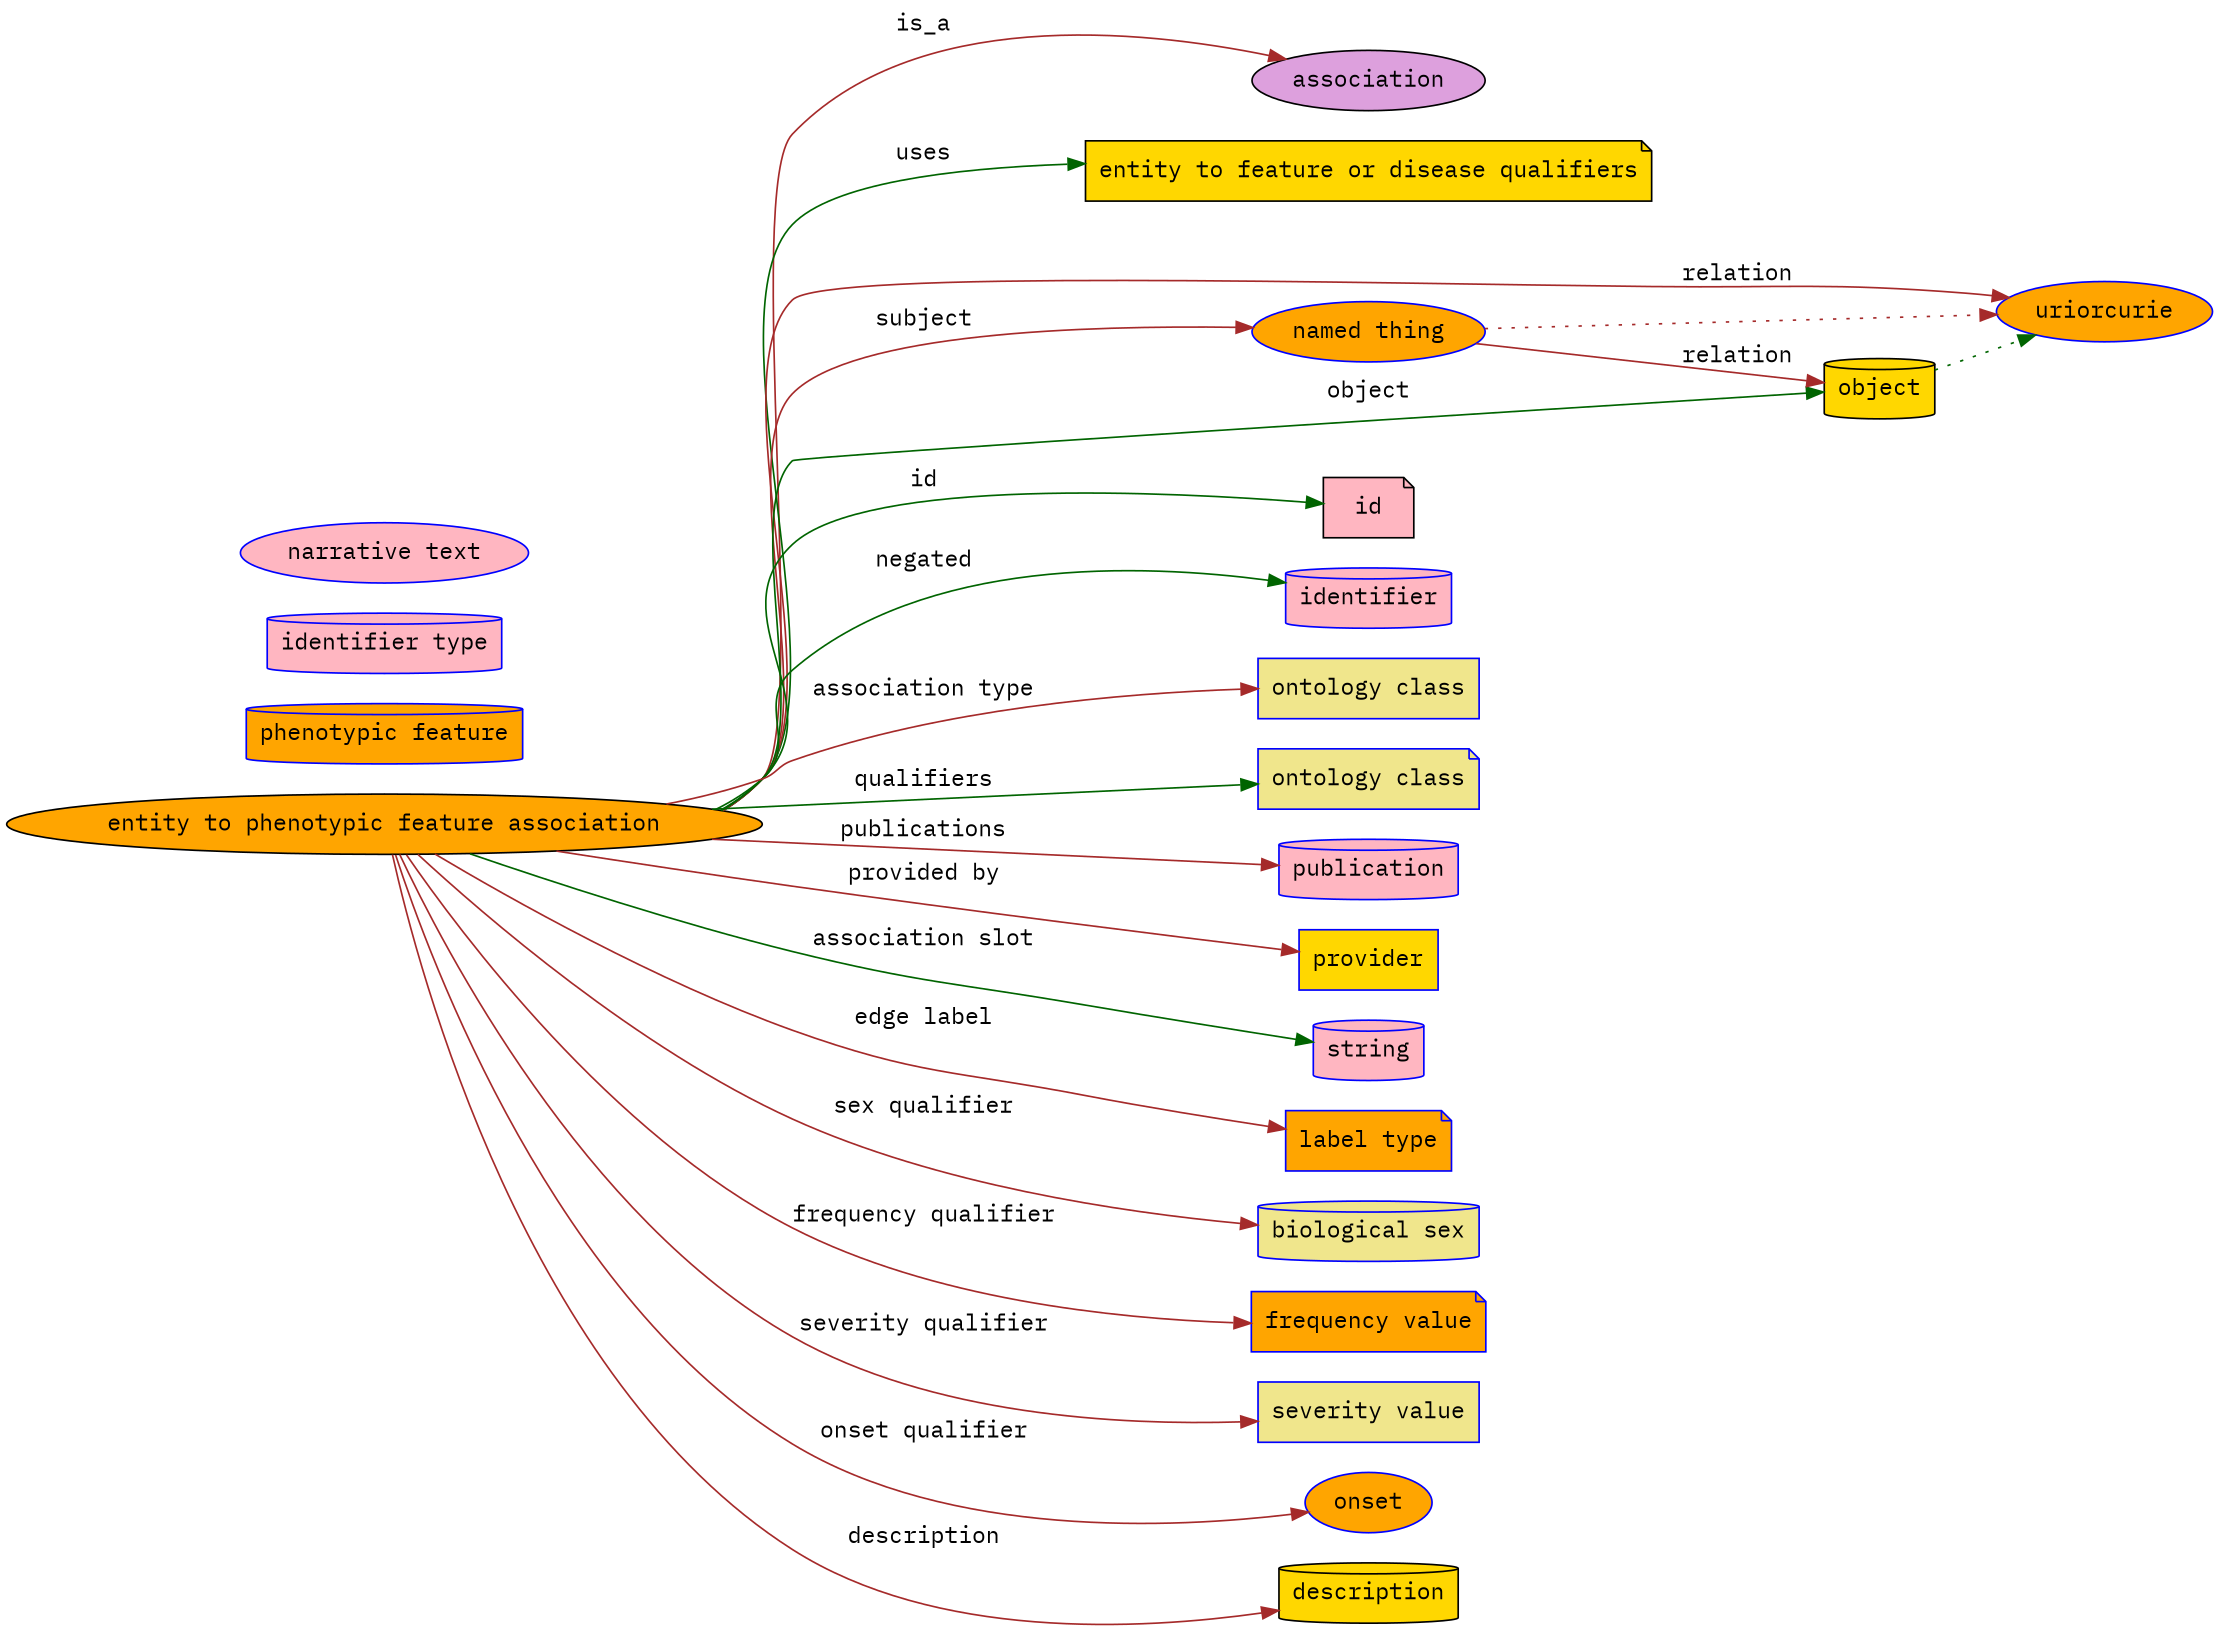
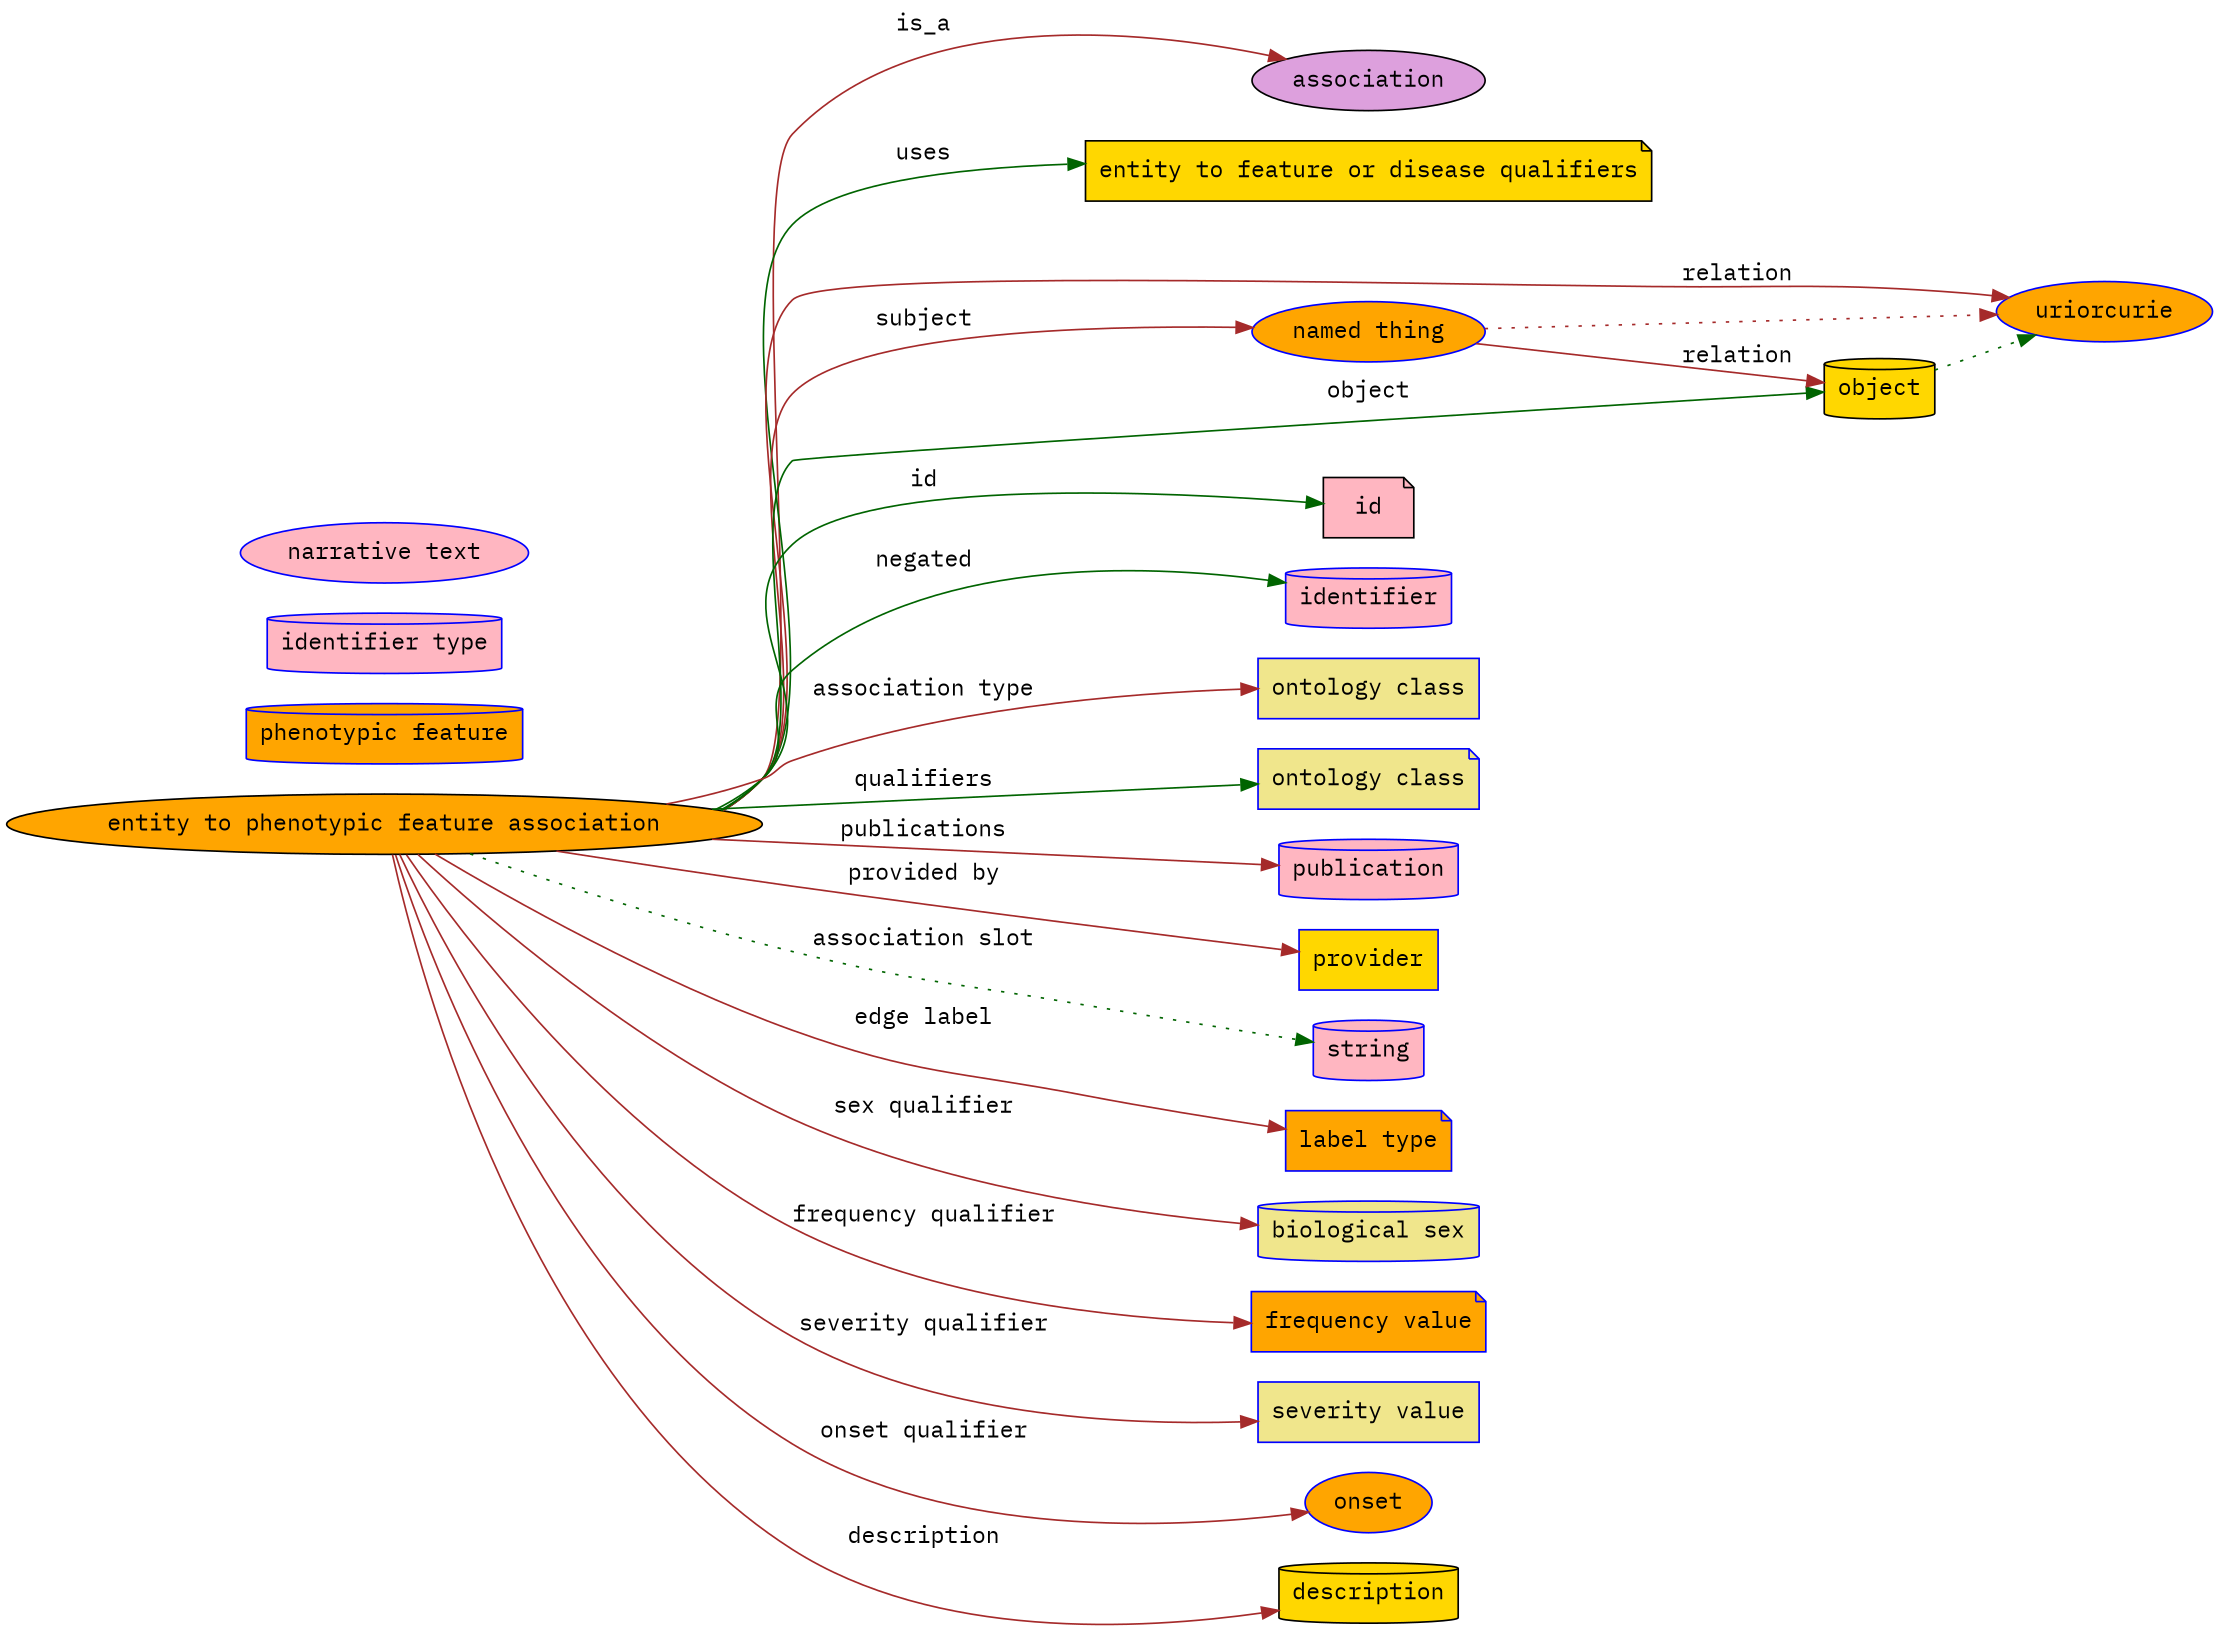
  digraph {
    fontname="IBM Plex Mono"
    rankdir=LR
    node [fillcolor=orange fontname="IBM Plex Mono" shape=cylinder style=filled color=blue]
    edge [color=brown fontname="IBM Plex Mono" style=solid]
    n1 [height=0.5 label="entity to phenotypic feature association" shape=ellipse width=4.1417 color=""]
    association [fillcolor=plum height=0.5 shape=ellipse width=1.3723 color=""]
    "entity to feature or disease qualifiers" [fillcolor=gold height=0.5 shape=note width=3.8483 color=""]
    n4 [height=0.5 label="named thing" shape=ellipse width=1.5019]
    n5 [height=0.5 label=uriorcurie shape=ellipse width=1.2492]
    object [fillcolor=gold height=0.5 width=0.88096 color=""]
    id [fillcolor=lightpink height=0.5 shape=note width=0.75 color=""]
    n8 [fillcolor=lightpink height=0.5 label=identifier width=1.0584]
    n9 [fillcolor=khaki height=0.5 label="ontology class" shape=box width=1.6931]
    n10 [fillcolor=khaki height=0.5 label="ontology class" shape=note width=1.6931]
    n11 [fillcolor=lightpink height=0.5 label=publication width=1.3859]
    n12 [fillcolor=gold height=0.5 label=provider shape=box width=1.1129]
    n13 [fillcolor=lightpink height=0.5 label=string width=0.8403]
    n14 [height=0.5 label="label type" shape=note width=1.2425]
    n15 [fillcolor=khaki height=0.5 label="biological sex" width=1.652]
    n16 [height=0.5 label="frequency value" shape=note width=1.8561]
    n17 [fillcolor=khaki height=0.5 label="severity value" shape=box width=1.6517]
    n18 [height=0.5 label=onset shape=ellipse width=0.79928]
    description [fillcolor=gold height=0.5 width=1.3723 color=""]
    n20 [height=0.5 label="phenotypic feature" width=2.1155]
    n21 [fillcolor=lightpink height=0.5 label="identifier type" width=1.652]
    n22 [fillcolor=lightpink height=0.5 label="narrative text" shape=ellipse width=1.5834]
    n1 -> association [label=is_a style=""]
    n1 -> "entity to feature or disease qualifiers" [color=darkgreen label=uses style=""]
    n1 -> n4 [label=subject]
    n1 -> n5 [label=relation]
    n1 -> object [color=darkgreen label=object]
    n1 -> id [color=darkgreen label=id]
    n1 -> n8 [color=darkgreen label=negated]
    n1 -> n9 [label="association type"]
    n1 -> n10 [color=darkgreen label=qualifiers]
    n1 -> n11 [label=publications]
    n1 -> n12 [label="provided by"]
-   n1 -> n13 [color=darkgreen label="association slot"]
+   n1 -> n13 [color=darkgreen label="association slot" style=dotted]
    n1 -> n14 [label="edge label"]
    n1 -> n15 [label="sex qualifier"]
    n1 -> n16 [label="frequency qualifier"]
    n1 -> n17 [label="severity qualifier"]
    n1 -> n18 [label="onset qualifier"]
    n1 -> description [label=description]
    n4 -> n5 [style=dotted]
    n4 -> object [label=relation style=""]
    object -> n5 [color=darkgreen style=dotted]
  }
